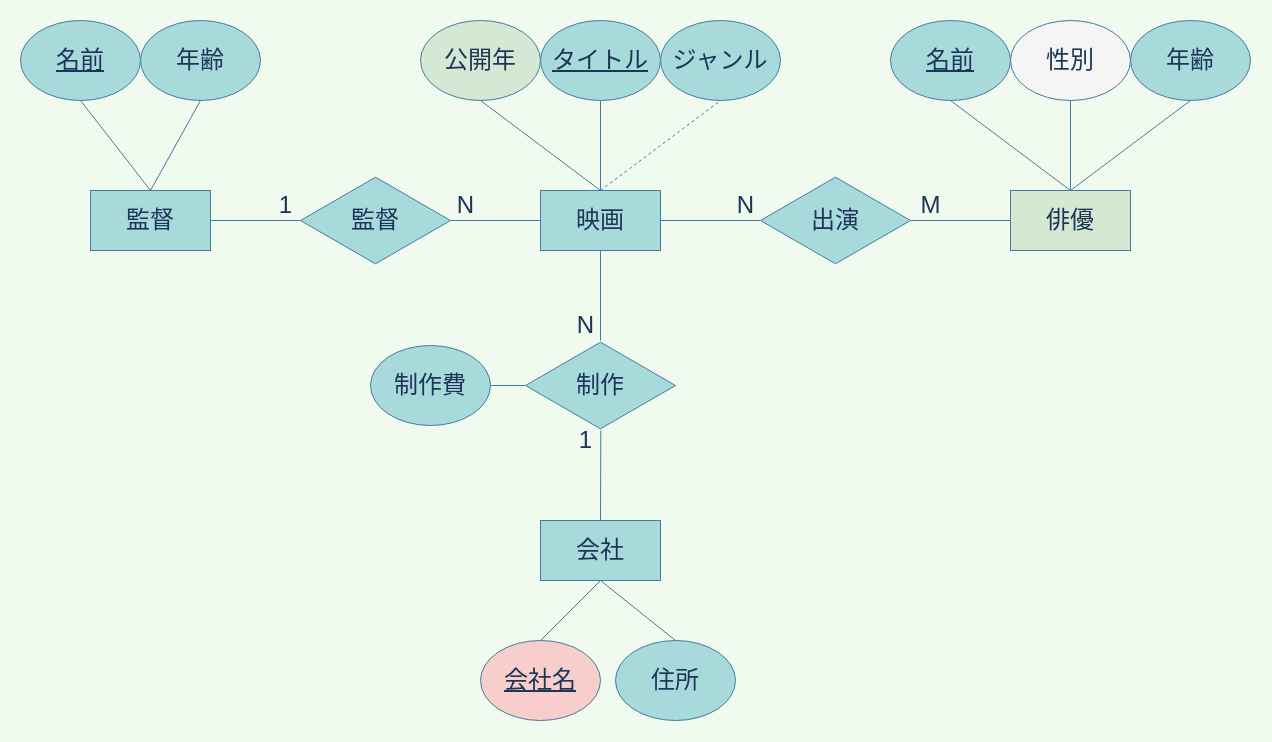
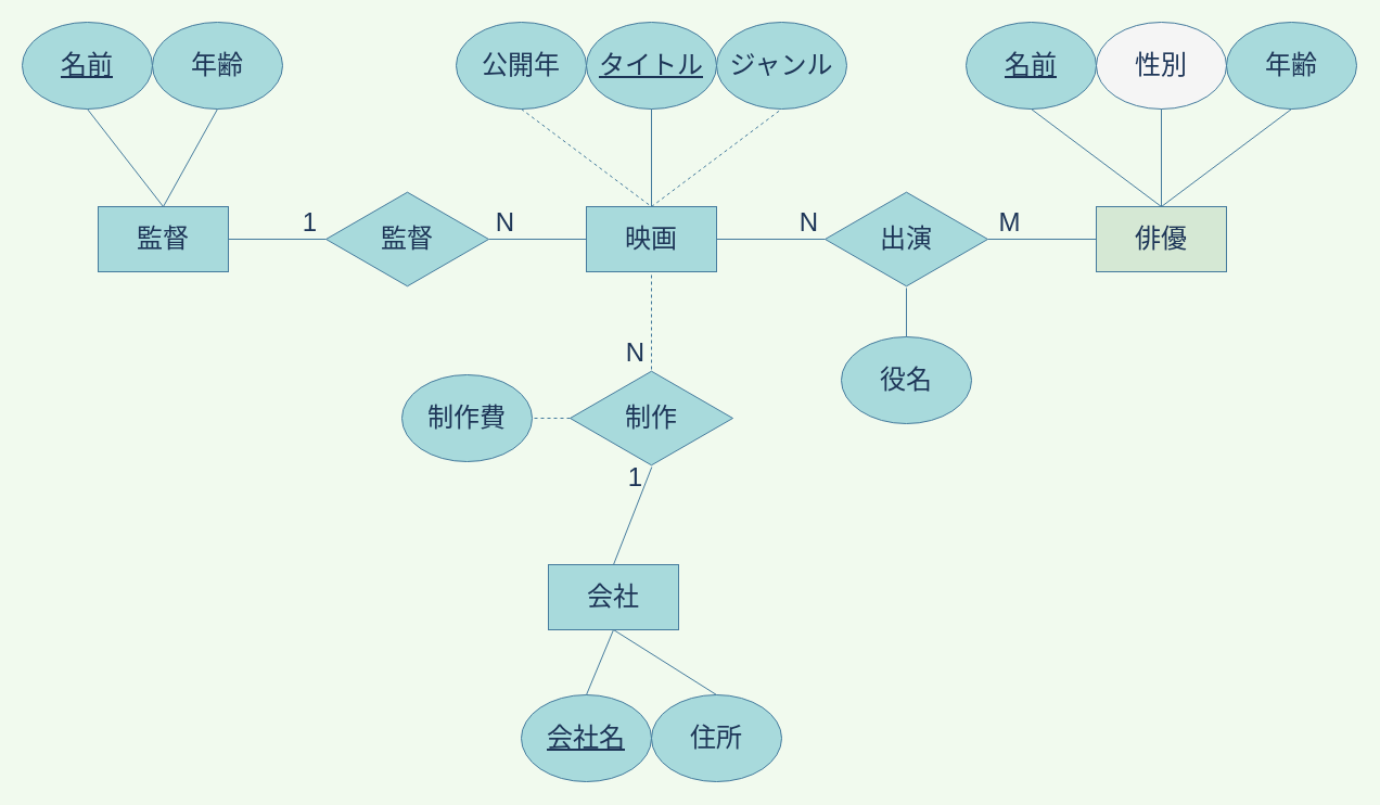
  <mxCell id="0" />
  <mxCell id="1" parent="0" />
  <mxCell id="2" value="" style="endArrow=none;html=1;exitX=1;exitY=0.5;exitDx=0;exitDy=0;entryX=0;entryY=0.5;entryDx=0;entryDy=0;fontSize=24;fontColor=#1D3557;strokeColor=#457B9D;labelBackgroundColor=#F1FAEE;" parent="1" source="3" edge="1"><mxGeometry width="50" height="50" relative="1" as="geometry"><mxPoint x="580" y="320" as="sourcePoint" /><mxPoint x="540" y="220" as="targetPoint" /></mxGeometry></mxCell>
  <mxCell id="3" value="監督" style="html=1;whiteSpace=wrap;aspect=fixed;shape=isoRectangle;fontSize=24;fillColor=#A8DADC;fontColor=#1D3557;strokeColor=#457B9D;" parent="1" vertex="1"><mxGeometry x="300" y="175" width="150" height="90" as="geometry" /></mxCell>
  <mxCell id="4" value="" style="endArrow=none;html=1;exitX=1;exitY=0.5;exitDx=0;exitDy=0;entryX=0;entryY=0.5;entryDx=0;entryDy=0;fontSize=24;fontColor=#1D3557;strokeColor=#457B9D;labelBackgroundColor=#F1FAEE;" parent="1" source="18" target="3" edge="1"><mxGeometry width="50" height="50" relative="1" as="geometry"><mxPoint x="260" y="225" as="sourcePoint" /><mxPoint x="540" y="220" as="targetPoint" /></mxGeometry></mxCell>
  <mxCell id="5" value="" style="endArrow=none;html=1;entryX=1;entryY=0.5;entryDx=0;entryDy=0;exitX=0;exitY=0.5;exitDx=0;exitDy=0;fontSize=24;fontColor=#1D3557;strokeColor=#457B9D;labelBackgroundColor=#F1FAEE;" parent="1" source="8" edge="1"><mxGeometry width="50" height="50" relative="1" as="geometry"><mxPoint x="580" y="320" as="sourcePoint" /><mxPoint x="660" y="220" as="targetPoint" /></mxGeometry></mxCell>
  <mxCell id="6" value="" style="endArrow=none;html=1;entryX=1;entryY=0.5;entryDx=0;entryDy=0;exitX=0;exitY=0.5;exitDx=0;exitDy=0;fontSize=24;fontColor=#1D3557;strokeColor=#457B9D;labelBackgroundColor=#F1FAEE;" parent="1" source="19" target="8" edge="1"><mxGeometry width="50" height="50" relative="1" as="geometry"><mxPoint x="1000" y="220" as="sourcePoint" /><mxPoint x="660" y="220" as="targetPoint" /></mxGeometry></mxCell>
  <mxCell id="7" value="" style="group;fontSize=24;fontColor=#1D3557;" parent="1" vertex="1" connectable="0"><mxGeometry x="760" y="175" width="150" height="90" as="geometry" /></mxCell>
  <mxCell id="8" value="出演" style="html=1;whiteSpace=wrap;aspect=fixed;shape=isoRectangle;fontSize=24;fillColor=#A8DADC;fontColor=#1D3557;strokeColor=#457B9D;" parent="7" vertex="1"><mxGeometry width="150" height="90" as="geometry" /></mxCell>
  <mxCell id="9" value="制作" style="html=1;whiteSpace=wrap;aspect=fixed;shape=isoRectangle;fontSize=24;fillColor=#A8DADC;fontColor=#1D3557;strokeColor=#457B9D;" parent="1" vertex="1"><mxGeometry x="525" y="340" width="150" height="90" as="geometry" /></mxCell>
- <mxCell id="10" value="" style="endArrow=none;html=1;entryX=0.5;entryY=1;entryDx=0;entryDy=0;fontSize=24;fontColor=#1D3557;strokeColor=#457B9D;labelBackgroundColor=#F1FAEE;" parent="1" source="9" target="20" edge="1"><mxGeometry width="50" height="50" relative="1" as="geometry"><mxPoint x="580" y="320" as="sourcePoint" /><mxPoint x="600" y="260" as="targetPoint" /></mxGeometry></mxCell>
+ <mxCell id="10" value="" style="endArrow=none;html=1;entryX=0.5;entryY=1;entryDx=0;entryDy=0;fontSize=24;fontColor=#1D3557;strokeColor=#457B9D;labelBackgroundColor=#F1FAEE;dashed=1;" parent="1" source="9" target="20" edge="1"><mxGeometry width="50" height="50" relative="1" as="geometry"><mxPoint x="580" y="320" as="sourcePoint" /><mxPoint x="600" y="260" as="targetPoint" /></mxGeometry></mxCell>
  <mxCell id="11" value="" style="endArrow=none;html=1;exitX=0.5;exitY=0;exitDx=0;exitDy=0;entryX=0.502;entryY=1;entryDx=0;entryDy=0;entryPerimeter=0;fontSize=24;fontColor=#1D3557;strokeColor=#457B9D;labelBackgroundColor=#F1FAEE;" parent="1" source="21" target="9" edge="1"><mxGeometry width="50" height="50" relative="1" as="geometry"><mxPoint x="600" y="500" as="sourcePoint" /><mxPoint x="630" y="270" as="targetPoint" /></mxGeometry></mxCell>
  <mxCell id="12" value="1" style="text;html=1;align=center;verticalAlign=middle;resizable=0;points=[];autosize=1;fontColor=#1D3557;fontSize=24;" parent="1" vertex="1"><mxGeometry x="570" y="425" width="30" height="30" as="geometry" /></mxCell>
  <mxCell id="13" value="1" style="text;html=1;align=center;verticalAlign=middle;resizable=0;points=[];autosize=1;fontColor=#1D3557;fontSize=24;" parent="1" vertex="1"><mxGeometry x="270" y="190" width="30" height="30" as="geometry" /></mxCell>
  <mxCell id="14" value="N" style="text;html=1;align=center;verticalAlign=middle;resizable=0;points=[];autosize=1;fontColor=#1D3557;fontSize=24;" parent="1" vertex="1"><mxGeometry x="570" y="310" width="30" height="30" as="geometry" /></mxCell>
  <mxCell id="15" value="N" style="text;html=1;align=center;verticalAlign=middle;resizable=0;points=[];autosize=1;fontColor=#1D3557;fontSize=24;" parent="1" vertex="1"><mxGeometry x="450" y="190" width="30" height="30" as="geometry" /></mxCell>
  <mxCell id="16" value="N" style="text;html=1;align=center;verticalAlign=middle;resizable=0;points=[];autosize=1;fontColor=#1D3557;fontSize=24;" parent="1" vertex="1"><mxGeometry x="730" y="190" width="30" height="30" as="geometry" /></mxCell>
  <mxCell id="17" value="M" style="text;html=1;align=center;verticalAlign=middle;resizable=0;points=[];autosize=1;fontColor=#1D3557;fontSize=24;" parent="1" vertex="1"><mxGeometry x="910" y="190" width="40" height="30" as="geometry" /></mxCell>
  <mxCell id="18" value="監督" style="rounded=0;whiteSpace=wrap;html=1;sketch=0;fillColor=#A8DADC;fontSize=24;fontColor=#1D3557;strokeColor=#457B9D;" parent="1" vertex="1"><mxGeometry x="90" y="190" width="120" height="60" as="geometry" /></mxCell>
  <mxCell id="19" value="俳優" style="rounded=0;whiteSpace=wrap;html=1;sketch=0;fillColor=#d5e8d4;fontSize=24;fontColor=#1D3557;strokeColor=#457B9D;" parent="1" vertex="1"><mxGeometry x="1010" y="190" width="120" height="60" as="geometry" /></mxCell>
  <mxCell id="20" value="映画" style="rounded=0;whiteSpace=wrap;html=1;sketch=0;fillColor=#A8DADC;fontSize=24;fontColor=#1D3557;strokeColor=#457B9D;" parent="1" vertex="1"><mxGeometry x="540" y="190" width="120" height="60" as="geometry" /></mxCell>
- <mxCell id="21" value="会社" style="rounded=0;whiteSpace=wrap;html=1;sketch=0;fillColor=#A8DADC;fontSize=24;fontColor=#1D3557;strokeColor=#457B9D;" parent="1" vertex="1"><mxGeometry x="540" y="520" width="120" height="60" as="geometry" /></mxCell>
+ <mxCell id="21" value="会社" style="rounded=0;whiteSpace=wrap;html=1;sketch=0;fillColor=#A8DADC;fontSize=24;fontColor=#1D3557;strokeColor=#457B9D;" parent="1" vertex="1"><mxGeometry x="505" y="520" width="120" height="60" as="geometry" /></mxCell>
  <mxCell id="22" value="&lt;u&gt;タイトル&lt;/u&gt;" style="ellipse;whiteSpace=wrap;html=1;rounded=0;sketch=0;fillColor=#A8DADC;fontSize=24;fontColor=#1D3557;strokeColor=#457B9D;" parent="1" vertex="1"><mxGeometry x="540" y="20" width="120" height="80" as="geometry" /></mxCell>
- <mxCell id="23" value="公開年" style="ellipse;whiteSpace=wrap;html=1;rounded=0;sketch=0;fillColor=#d5e8d4;fontSize=24;fontColor=#1D3557;strokeColor=#457B9D;" parent="1" vertex="1"><mxGeometry x="420" y="20" width="120" height="80" as="geometry" /></mxCell>
+ <mxCell id="23" value="公開年" style="ellipse;whiteSpace=wrap;html=1;rounded=0;sketch=0;fillColor=#A8DADC;fontSize=24;fontColor=#1D3557;strokeColor=#457B9D;" parent="1" vertex="1"><mxGeometry x="420" y="20" width="120" height="80" as="geometry" /></mxCell>
  <mxCell id="24" value="ジャンル" style="ellipse;whiteSpace=wrap;html=1;rounded=0;sketch=0;fillColor=#A8DADC;fontSize=24;fontColor=#1D3557;strokeColor=#457B9D;" parent="1" vertex="1"><mxGeometry x="660" y="20" width="120" height="80" as="geometry" /></mxCell>
- <mxCell id="25" value="" style="endArrow=none;html=1;fillColor=#A8DADC;fontSize=24;fontColor=#1D3557;entryX=0.5;entryY=0;entryDx=0;entryDy=0;exitX=0.5;exitY=1;exitDx=0;exitDy=0;strokeColor=#457B9D;labelBackgroundColor=#F1FAEE;" parent="1" source="23" target="20" edge="1"><mxGeometry width="50" height="50" relative="1" as="geometry"><mxPoint x="510" y="150" as="sourcePoint" /><mxPoint x="560" y="100" as="targetPoint" /></mxGeometry></mxCell>
+ <mxCell id="25" value="" style="endArrow=none;html=1;fillColor=#A8DADC;fontSize=24;fontColor=#1D3557;entryX=0.5;entryY=0;entryDx=0;entryDy=0;exitX=0.5;exitY=1;exitDx=0;exitDy=0;strokeColor=#457B9D;labelBackgroundColor=#F1FAEE;dashed=1;" parent="1" source="23" target="20" edge="1"><mxGeometry width="50" height="50" relative="1" as="geometry"><mxPoint x="510" y="150" as="sourcePoint" /><mxPoint x="560" y="100" as="targetPoint" /></mxGeometry></mxCell>
  <mxCell id="26" value="" style="endArrow=none;html=1;fillColor=#A8DADC;fontSize=24;fontColor=#1D3557;entryX=0.5;entryY=0;entryDx=0;entryDy=0;exitX=0.5;exitY=1;exitDx=0;exitDy=0;strokeColor=#457B9D;labelBackgroundColor=#F1FAEE;" parent="1" source="22" target="20" edge="1"><mxGeometry width="50" height="50" relative="1" as="geometry"><mxPoint x="490" y="60" as="sourcePoint" /><mxPoint x="610" y="200" as="targetPoint" /></mxGeometry></mxCell>
  <mxCell id="27" value="" style="endArrow=none;html=1;fillColor=#A8DADC;fontSize=24;fontColor=#1D3557;exitX=0.5;exitY=0;exitDx=0;exitDy=0;strokeColor=#457B9D;entryX=0.5;entryY=1;entryDx=0;entryDy=0;labelBackgroundColor=#F1FAEE;dashed=1;" parent="1" source="20" target="24" edge="1"><mxGeometry width="50" height="50" relative="1" as="geometry"><mxPoint x="500" y="70" as="sourcePoint" /><mxPoint x="660" y="130" as="targetPoint" /></mxGeometry></mxCell>
  <mxCell id="28" value="&lt;u&gt;名前&lt;/u&gt;" style="ellipse;whiteSpace=wrap;html=1;rounded=0;sketch=0;strokeColor=#457B9D;fillColor=#A8DADC;fontColor=#1D3557;fontSize=24;" parent="1" vertex="1"><mxGeometry y="20" width="120" height="80" as="geometry" x="20" /></mxCell>
  <mxCell id="29" value="年齢" style="ellipse;whiteSpace=wrap;html=1;rounded=0;sketch=0;strokeColor=#457B9D;fillColor=#A8DADC;fontColor=#1D3557;fontSize=24;" parent="1" vertex="1"><mxGeometry x="140" y="20" width="120" height="80" as="geometry" /></mxCell>
  <mxCell id="30" value="" style="endArrow=none;html=1;strokeColor=#457B9D;fillColor=#A8DADC;fontColor=#1D3557;exitX=0.5;exitY=0;exitDx=0;exitDy=0;entryX=0.5;entryY=1;entryDx=0;entryDy=0;fontSize=24;labelBackgroundColor=#F1FAEE;" parent="1" source="18" target="29" edge="1"><mxGeometry width="50" height="50" relative="1" as="geometry"><mxPoint x="120" y="150" as="sourcePoint" /><mxPoint x="170" y="100" as="targetPoint" /></mxGeometry></mxCell>
  <mxCell id="31" value="" style="endArrow=none;html=1;strokeColor=#457B9D;fillColor=#A8DADC;fontColor=#1D3557;entryX=0.5;entryY=1;entryDx=0;entryDy=0;exitX=0.5;exitY=0;exitDx=0;exitDy=0;fontSize=24;labelBackgroundColor=#F1FAEE;" parent="1" source="18" target="28" edge="1"><mxGeometry width="50" height="50" relative="1" as="geometry"><mxPoint x="120" y="150" as="sourcePoint" /><mxPoint x="170" y="100" as="targetPoint" /></mxGeometry></mxCell>
  <mxCell id="32" value="性別" style="ellipse;whiteSpace=wrap;html=1;rounded=0;sketch=0;fillColor=#f5f5f5;fontSize=24;fontColor=#1D3557;strokeColor=#457B9D;" parent="1" vertex="1"><mxGeometry x="1010" y="20" width="120" height="80" as="geometry" /></mxCell>
  <mxCell id="33" value="&lt;u&gt;名前&lt;/u&gt;" style="ellipse;whiteSpace=wrap;html=1;rounded=0;sketch=0;fillColor=#A8DADC;fontSize=24;fontColor=#1D3557;strokeColor=#457B9D;" parent="1" vertex="1"><mxGeometry x="890" y="20" width="120" height="80" as="geometry" /></mxCell>
  <mxCell id="34" value="年齢" style="ellipse;whiteSpace=wrap;html=1;rounded=0;sketch=0;fillColor=#A8DADC;fontSize=24;fontColor=#1D3557;strokeColor=#457B9D;" parent="1" vertex="1"><mxGeometry x="1130" y="20" width="120" height="80" as="geometry" /></mxCell>
  <mxCell id="35" value="" style="endArrow=none;html=1;fillColor=#A8DADC;fontSize=24;fontColor=#1D3557;entryX=0.5;entryY=0;entryDx=0;entryDy=0;exitX=0.5;exitY=1;exitDx=0;exitDy=0;strokeColor=#457B9D;labelBackgroundColor=#F1FAEE;" parent="1" source="33" edge="1"><mxGeometry width="50" height="50" relative="1" as="geometry"><mxPoint x="980" y="150" as="sourcePoint" /><mxPoint x="1070" y="190" as="targetPoint" /></mxGeometry></mxCell>
  <mxCell id="36" value="" style="endArrow=none;html=1;fillColor=#A8DADC;fontSize=24;fontColor=#1D3557;entryX=0.5;entryY=0;entryDx=0;entryDy=0;exitX=0.5;exitY=1;exitDx=0;exitDy=0;strokeColor=#457B9D;labelBackgroundColor=#F1FAEE;" parent="1" source="32" edge="1"><mxGeometry width="50" height="50" relative="1" as="geometry"><mxPoint x="960" y="60" as="sourcePoint" /><mxPoint x="1070" y="190" as="targetPoint" /></mxGeometry></mxCell>
  <mxCell id="37" value="" style="endArrow=none;html=1;fillColor=#A8DADC;fontSize=24;fontColor=#1D3557;exitX=0.5;exitY=0;exitDx=0;exitDy=0;strokeColor=#457B9D;entryX=0.5;entryY=1;entryDx=0;entryDy=0;labelBackgroundColor=#F1FAEE;" parent="1" target="34" edge="1"><mxGeometry width="50" height="50" relative="1" as="geometry"><mxPoint x="1070" y="190" as="sourcePoint" /><mxPoint x="1130" y="130" as="targetPoint" /></mxGeometry></mxCell>
- <mxCell id="38" value="&lt;u&gt;会社名&lt;/u&gt;" style="ellipse;whiteSpace=wrap;html=1;rounded=0;sketch=0;strokeColor=#457B9D;fillColor=#f8cecc;fontSize=24;fontColor=#1D3557;" parent="1" vertex="1"><mxGeometry x="480" y="640" width="120" height="80" as="geometry" /></mxCell>
- <mxCell id="39" value="住所" style="ellipse;whiteSpace=wrap;html=1;rounded=0;sketch=0;strokeColor=#457B9D;fillColor=#A8DADC;fontSize=24;fontColor=#1D3557;" parent="1" vertex="1"><mxGeometry x="615" y="640" width="120" height="80" as="geometry" /></mxCell>
+ <mxCell id="38" value="&lt;u&gt;会社名&lt;/u&gt;" style="ellipse;whiteSpace=wrap;html=1;rounded=0;sketch=0;strokeColor=#457B9D;fillColor=#A8DADC;fontSize=24;fontColor=#1D3557;" parent="1" vertex="1"><mxGeometry x="480" y="640" width="120" height="80" as="geometry" /></mxCell>
+ <mxCell id="39" value="住所" style="ellipse;whiteSpace=wrap;html=1;rounded=0;sketch=0;strokeColor=#457B9D;fillColor=#A8DADC;fontSize=24;fontColor=#1D3557;" parent="1" vertex="1"><mxGeometry x="600" y="640" width="120" height="80" as="geometry" /></mxCell>
  <mxCell id="40" value="" style="endArrow=none;html=1;strokeColor=#457B9D;fillColor=#A8DADC;fontSize=24;fontColor=#1D3557;entryX=0.5;entryY=0;entryDx=0;entryDy=0;exitX=0.5;exitY=1;exitDx=0;exitDy=0;labelBackgroundColor=#F1FAEE;" parent="1" source="21" target="39" edge="1"><mxGeometry width="50" height="50" relative="1" as="geometry"><mxPoint x="640" y="460" as="sourcePoint" /><mxPoint x="690" y="410" as="targetPoint" /></mxGeometry></mxCell>
  <mxCell id="41" value="" style="endArrow=none;html=1;strokeColor=#457B9D;fillColor=#A8DADC;fontSize=24;fontColor=#1D3557;exitX=0.5;exitY=0;exitDx=0;exitDy=0;entryX=0.5;entryY=1;entryDx=0;entryDy=0;labelBackgroundColor=#F1FAEE;" parent="1" source="38" target="21" edge="1"><mxGeometry width="50" height="50" relative="1" as="geometry"><mxPoint x="640" y="460" as="sourcePoint" /><mxPoint x="610" y="610" as="targetPoint" /></mxGeometry></mxCell>
  <mxCell id="42" value="制作費" style="ellipse;whiteSpace=wrap;html=1;rounded=0;sketch=0;strokeColor=#457B9D;fillColor=#A8DADC;fontSize=24;fontColor=#1D3557;" parent="1" vertex="1"><mxGeometry x="370" y="345" width="120" height="80" as="geometry" /></mxCell>
- <mxCell id="43" value="" style="endArrow=none;html=1;strokeColor=#457B9D;fillColor=#A8DADC;fontSize=24;fontColor=#1D3557;labelBackgroundColor=#F1FAEE;" parent="1" source="9" target="42" edge="1"><mxGeometry width="50" height="50" relative="1" as="geometry"><mxPoint x="760" y="440" as="sourcePoint" /><mxPoint x="500" y="450" as="targetPoint" /></mxGeometry></mxCell>
+ <mxCell id="43" value="" style="endArrow=none;html=1;strokeColor=#457B9D;fillColor=#A8DADC;fontSize=24;fontColor=#1D3557;labelBackgroundColor=#F1FAEE;dashed=1;" parent="1" source="9" target="42" edge="1"><mxGeometry width="50" height="50" relative="1" as="geometry"><mxPoint x="760" y="440" as="sourcePoint" /><mxPoint x="500" y="450" as="targetPoint" /></mxGeometry></mxCell>
+ <mxCell id="44" value="役名" style="ellipse;whiteSpace=wrap;html=1;fillColor=#A8DADC;strokeColor=#457B9D;fontColor=#1D3557;fontSize=24;" parent="1" vertex="1"><mxGeometry x="775" y="310" width="120" height="80" as="geometry" /></mxCell>
+ <mxCell id="45" value="" style="endArrow=none;html=1;labelBackgroundColor=#F1FAEE;strokeColor=#457B9D;fontColor=#1D3557;fontSize=24;" parent="1" source="44" target="8" edge="1"><mxGeometry width="50" height="50" relative="1" as="geometry"><mxPoint x="590" y="490" as="sourcePoint" /><mxPoint x="640" y="440" as="targetPoint" /></mxGeometry></mxCell>
